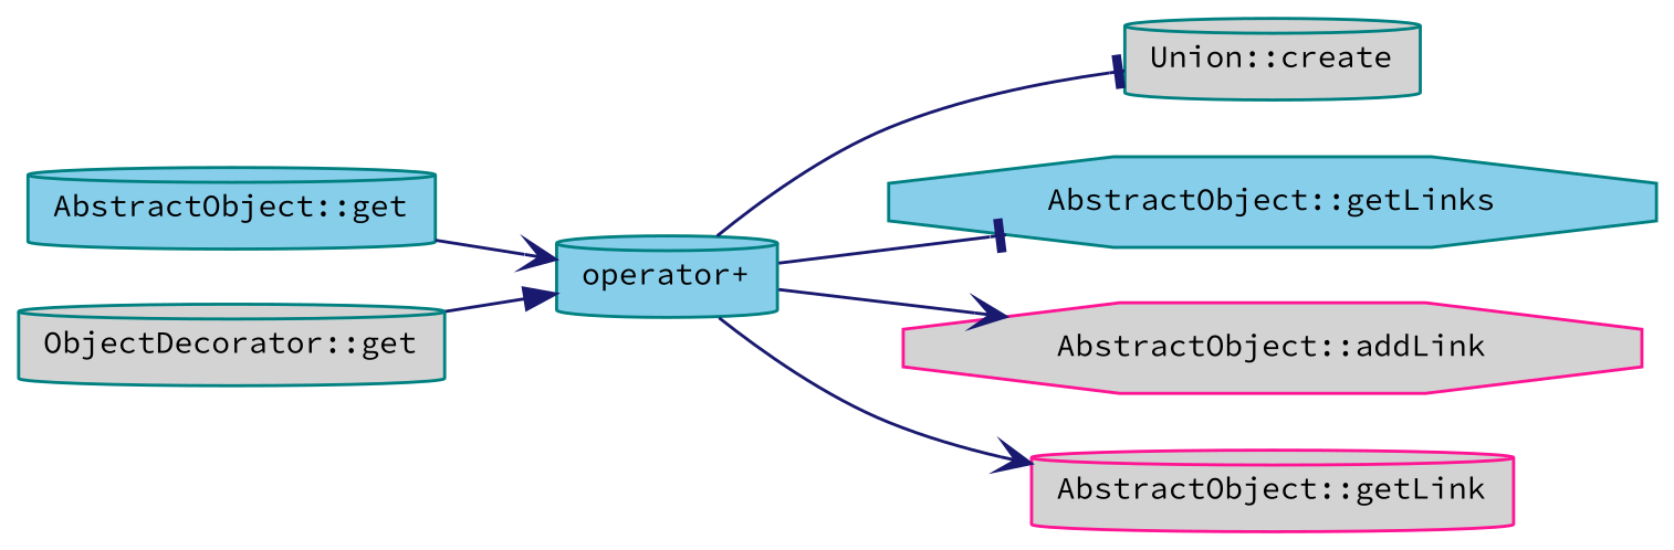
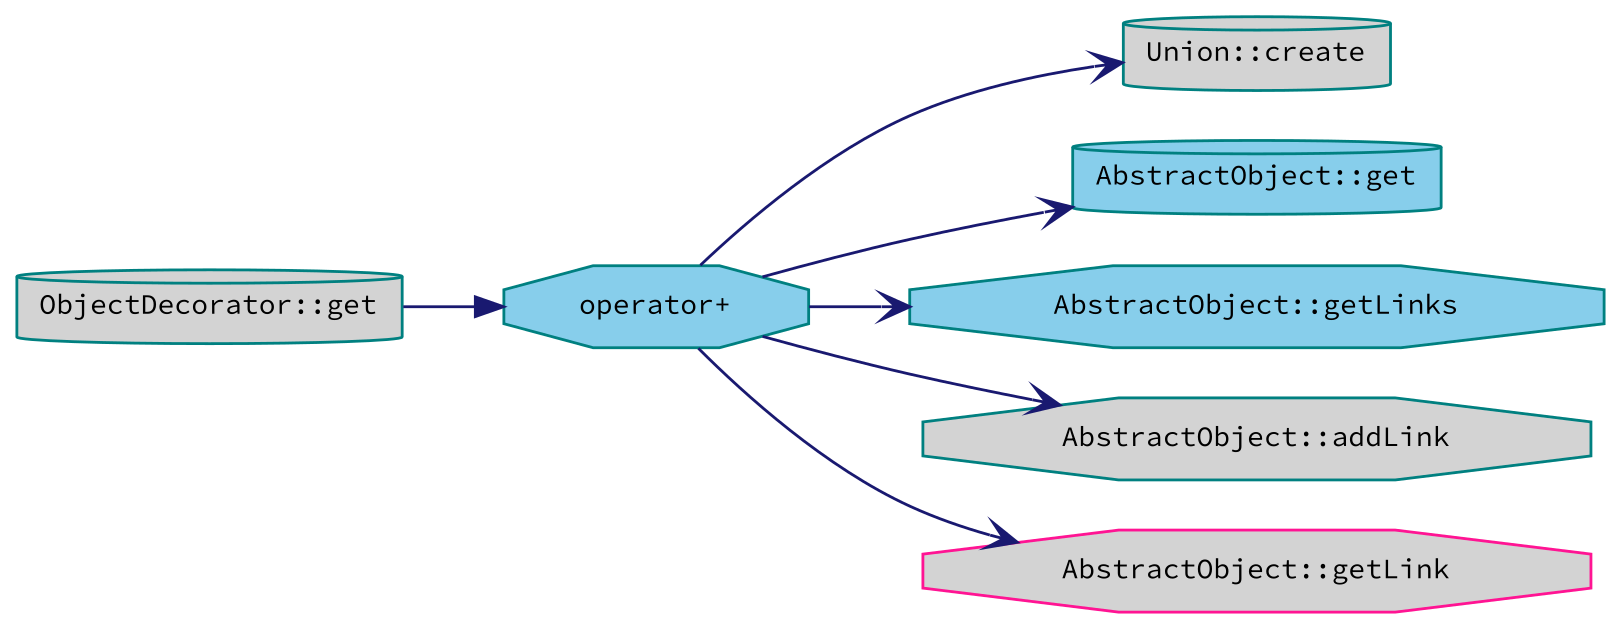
  digraph {
    fontname="Source Code Pro"
    rankdir=LR
    node [color=teal fillcolor=lightgrey fontname="Source Code Pro" fontsize=10 shape=cylinder style=filled]
    edge [arrowhead=vee color=midnightblue fontname="Source Code Pro" fontsize=10 labelfontname=Helvetica labelfontsize=10 style=solid]
-   n1 [fillcolor=skyblue fontcolor=black height=0.2 label="operator+" width=0.4]
+   n1 [fillcolor=skyblue fontcolor=black height=0.2 label="operator+" shape=octagon width=0.4]
    n2 [height=0.2 label="Union::create" width=0.4]
    n3 [fillcolor=skyblue height=0.2 label="AbstractObject::get" width=0.4]
    n4 [fillcolor=skyblue height=0.2 label="AbstractObject::getLinks" shape=octagon width=0.4]
-   n5 [color=deeppink height=0.2 label="AbstractObject::addLink" shape=octagon width=0.4]
-   n6 [color=deeppink height=0.2 label="AbstractObject::getLink" width=0.4]
+   n5 [height=0.2 label="AbstractObject::addLink" shape=octagon width=0.4]
+   n6 [color=deeppink height=0.2 label="AbstractObject::getLink" shape=octagon width=0.4]
    n7 [height=0.2 label="ObjectDecorator::get" width=0.4]
-   n1 -> n2 [arrowhead=tee]
-   n3 -> n1
-   n1 -> n4 [arrowhead=tee]
+   n1 -> n2
+   n1 -> n3
+   n1 -> n4
    n1 -> n5
    n1 -> n6
    n7 -> n1 [arrowhead=normal]
  }
